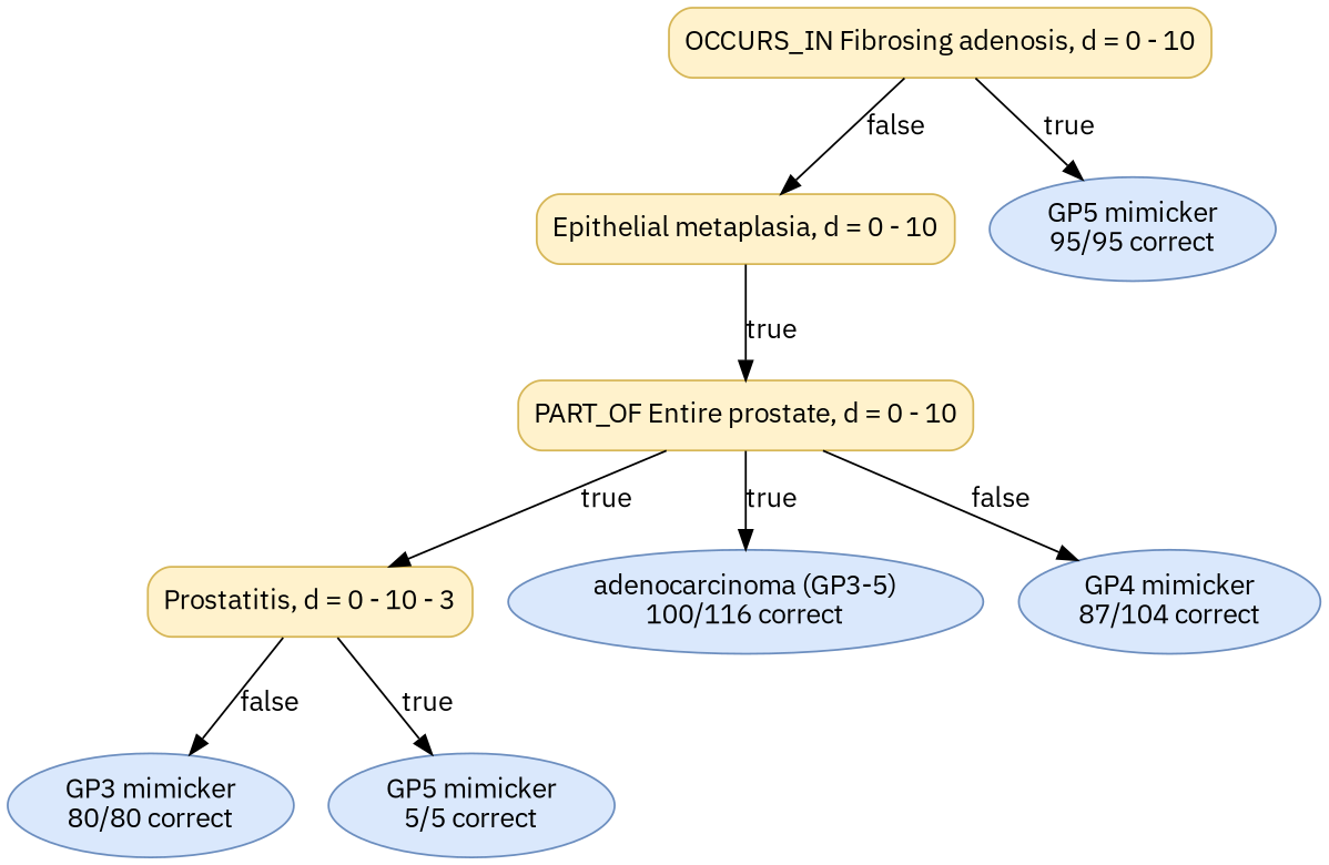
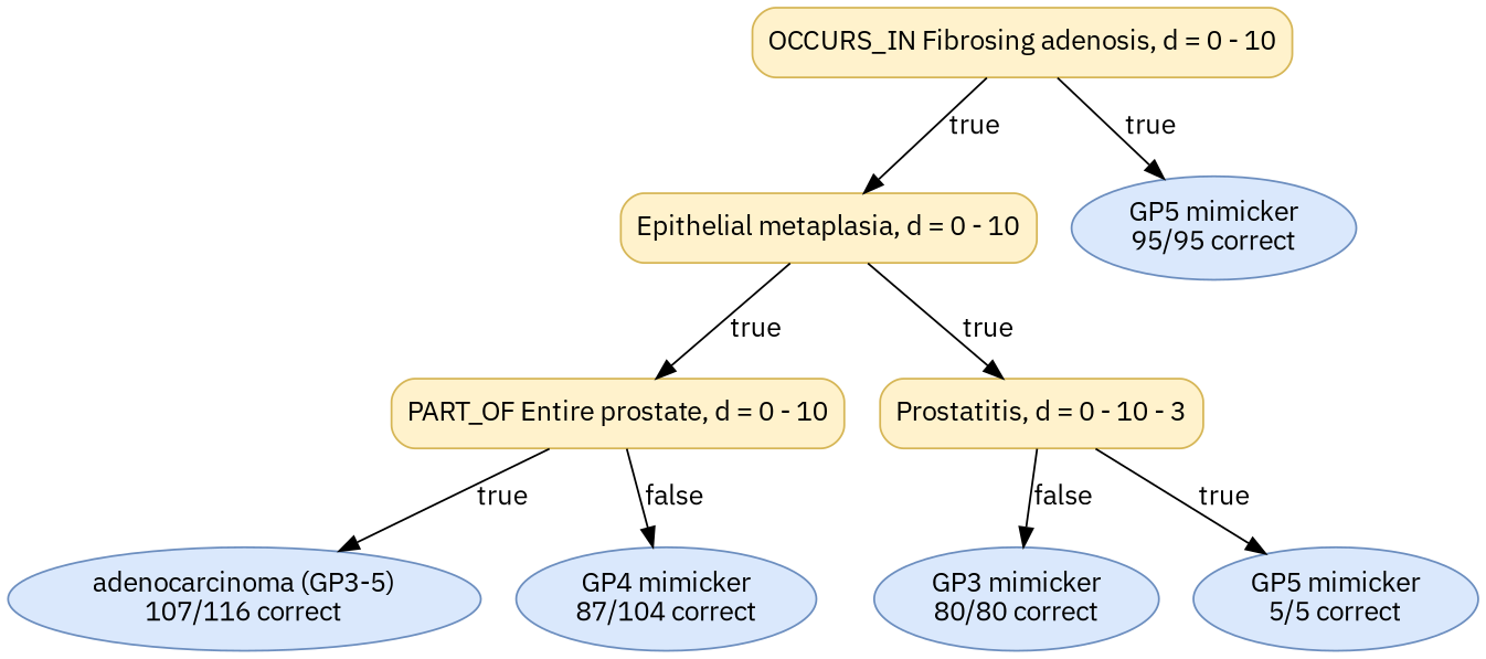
  digraph {
    fontname="IBM Plex Sans"
    node [color="#6C8EBF" fillcolor="#DAE8FC" fontname="IBM Plex Sans" shape=ellipse style="rounded,filled"]
    edge [fontname="IBM Plex Sans"]
    n1 [color="#D6B656" fillcolor="#FFF2CC" label="OCCURS_IN Fibrosing adenosis, d = 0 - 10" shape=box]
    n2 [color="#D6B656" fillcolor="#FFF2CC" label="Epithelial metaplasia, d = 0 - 10" shape=box]
    n3 [label=<GP5 mimicker<br/>95/95 correct>]
    n4 [color="#D6B656" fillcolor="#FFF2CC" label="PART_OF Entire prostate, d = 0 - 10" shape=box]
    n5 [color="#D6B656" fillcolor="#FFF2CC" label="Prostatitis, d = 0 - 10 - 3" shape=box]
-   n6 [label=<adenocarcinoma (GP3-5)<br/>100/116 correct>]
+   n6 [label=<adenocarcinoma (GP3-5)<br/>107/116 correct>]
    n7 [label=<GP4 mimicker<br/>87/104 correct>]
    n8 [label=<GP3 mimicker<br/>80/80 correct>]
    n9 [label=<GP5 mimicker<br/>5/5 correct>]
-   n1 -> n2 [label=false]
+   n1 -> n2 [label=true]
    n1 -> n3 [label=true]
    n2 -> n4 [label=true]
-   n4 -> n5 [label=true]
+   n2 -> n5 [label=true]
    n4 -> n6 [label=true]
    n4 -> n7 [label=false]
    n5 -> n8 [label=false]
    n5 -> n9 [label=true]
  }
